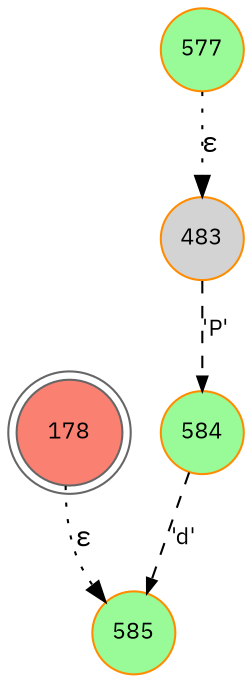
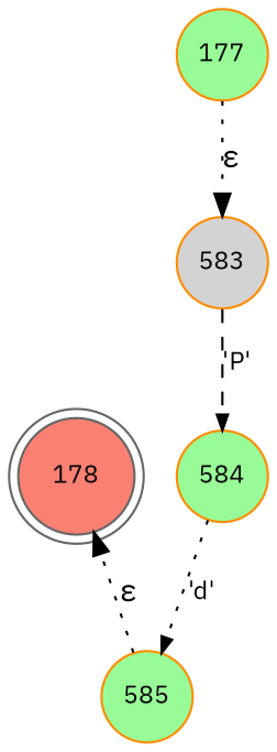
  digraph {
    fontname="IBM Plex Sans"
    rankdir=TB
    node [color=darkorange fillcolor=palegreen fixedsize=true fontname="IBM Plex Sans" fontsize=11 shape=circle style=filled peripheries=1]
    edge [fontname="IBM Plex Sans" style=dotted]
    n1 [color=gray40 fillcolor=salmon label=178 shape=doublecircle width=.6 peripheries=""]
-   n2 [label=577 width=.55]
-   n3 [fillcolor=lightgrey label=483 width=.55]
+   n2 [label=177 width=.55]
+   n3 [fillcolor=lightgrey label=583 width=.55]
    n4 [label=584 width=.55]
    n5 [label=585 width=.55]
    n2 -> n3 [label="&epsilon;"]
    n3 -> n4 [arrowhead=normal arrowsize=.7 fontsize=11 label="'P'" style=dashed]
-   n4 -> n5 [arrowhead=normal arrowsize=.7 fontsize=11 label="'d'" style=dashed]
-   n1 -> n5 [label="&epsilon;"]
+   n4 -> n5 [arrowhead=normal arrowsize=.7 fontsize=11 label="'d'"]
+   n5 -> n1 [label="&epsilon;"]
  }
